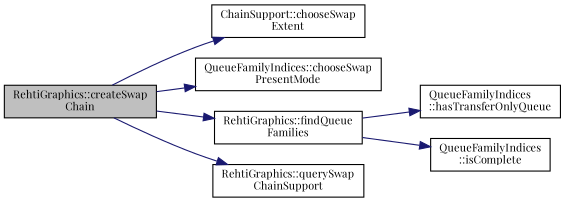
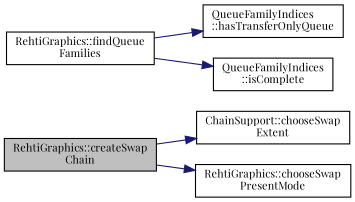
  digraph {
    fontname="Playfair Display"
    rankdir=LR
    node [color=black fillcolor=white fontname="Playfair Display" fontsize=10 shape=record style=filled]
    edge [color=midnightblue fontname="Playfair Display" fontsize=10 labelfontname=Helvetica labelfontsize=10 style=solid]
    n1 [fillcolor=grey75 fontcolor=black height=0.2 label="RehtiGraphics::createSwap\lChain" width=0.4]
    n2 [height=0.2 label="ChainSupport::chooseSwap\lExtent" width=0.4]
-   n3 [height=0.2 label="QueueFamilyIndices::chooseSwap\lPresentMode" width=0.4]
+   n3 [height=0.2 label="RehtiGraphics::chooseSwap\lPresentMode" width=0.4]
    n4 [height=0.2 label="RehtiGraphics::findQueue\lFamilies" width=0.4]
-   n5 [height=0.2 label="RehtiGraphics::querySwap\lChainSupport" width=0.4]
    n6 [height=0.2 label="QueueFamilyIndices\l::hasTransferOnlyQueue" width=0.4]
    n7 [height=0.2 label="QueueFamilyIndices\l::isComplete" width=0.4]
    n1 -> n2
    n1 -> n3
-   n1 -> n4
-   n1 -> n5
    n4 -> n6
    n4 -> n7
  }
